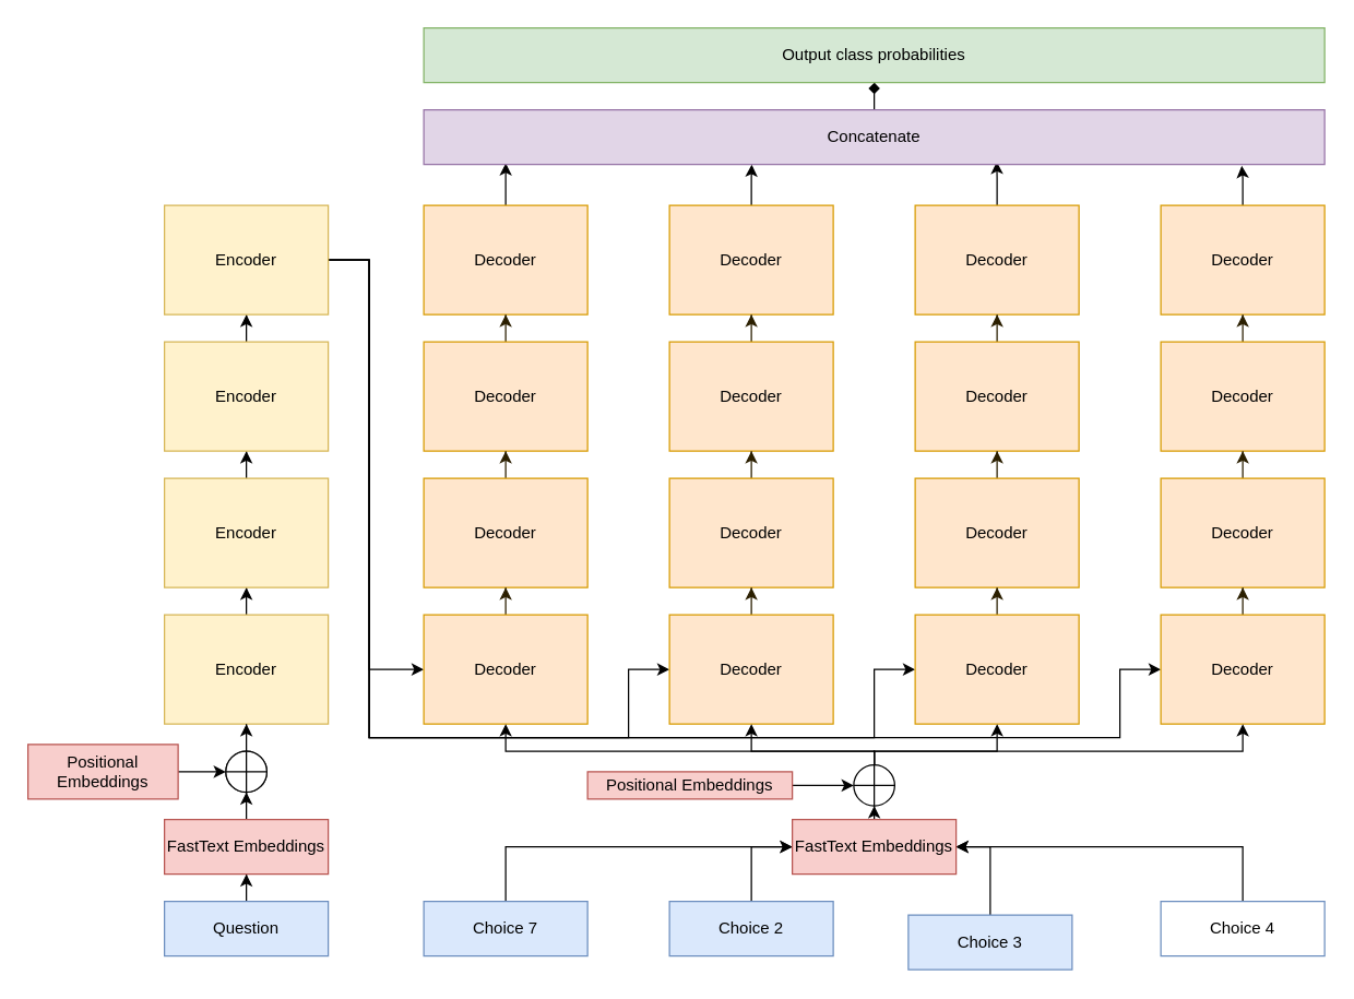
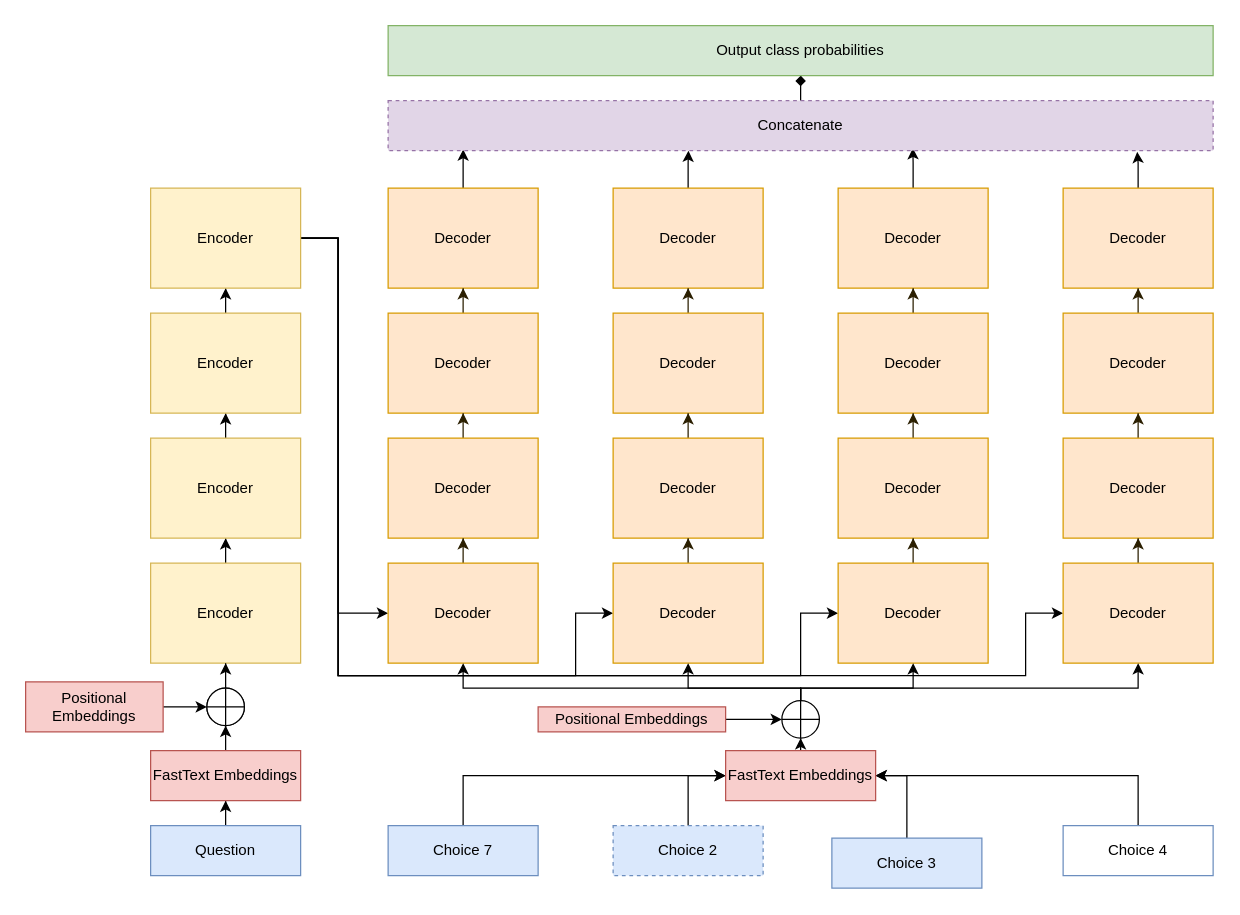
  <mxCell id="0" />
  <mxCell id="1" parent="0" />
  <mxCell id="2" style="edgeStyle=orthogonalEdgeStyle;rounded=0;orthogonalLoop=1;jettySize=auto;html=1;" edge="1" parent="1" source="3" target="5"><mxGeometry relative="1" as="geometry" /></mxCell>
  <mxCell id="3" value="Encoder" style="rounded=0;whiteSpace=wrap;html=1;fillColor=#fff2cc;strokeColor=#d6b656;" vertex="1" parent="1"><mxGeometry x="120" y="450" width="120" height="80" as="geometry" /></mxCell>
  <mxCell id="4" style="edgeStyle=orthogonalEdgeStyle;rounded=0;orthogonalLoop=1;jettySize=auto;html=1;" edge="1" parent="1" source="5" target="7"><mxGeometry relative="1" as="geometry" /></mxCell>
  <mxCell id="5" value="Encoder" style="rounded=0;whiteSpace=wrap;html=1;fillColor=#fff2cc;strokeColor=#d6b656;" vertex="1" parent="1"><mxGeometry x="120" y="350" width="120" height="80" as="geometry" /></mxCell>
  <mxCell id="6" style="edgeStyle=orthogonalEdgeStyle;rounded=0;orthogonalLoop=1;jettySize=auto;html=1;" edge="1" parent="1" source="7" target="12"><mxGeometry relative="1" as="geometry" /></mxCell>
  <mxCell id="7" value="Encoder" style="rounded=0;whiteSpace=wrap;html=1;fillColor=#fff2cc;strokeColor=#d6b656;" vertex="1" parent="1"><mxGeometry x="120" y="250" width="120" height="80" as="geometry" /></mxCell>
  <mxCell id="8" style="edgeStyle=orthogonalEdgeStyle;rounded=0;orthogonalLoop=1;jettySize=auto;html=1;entryX=0;entryY=0.5;entryDx=0;entryDy=0;" edge="1" parent="1" source="12" target="29"><mxGeometry relative="1" as="geometry"><Array as="points"><mxPoint x="270" y="190" /><mxPoint x="270" y="490" /></Array></mxGeometry></mxCell>
  <mxCell id="9" style="edgeStyle=orthogonalEdgeStyle;rounded=0;orthogonalLoop=1;jettySize=auto;html=1;entryX=0;entryY=0.5;entryDx=0;entryDy=0;" edge="1" parent="1" source="12" target="37"><mxGeometry relative="1" as="geometry"><Array as="points"><mxPoint x="270" y="190" /><mxPoint x="270" y="540" /><mxPoint x="460" y="540" /><mxPoint x="460" y="490" /></Array></mxGeometry></mxCell>
  <mxCell id="10" style="edgeStyle=orthogonalEdgeStyle;rounded=0;orthogonalLoop=1;jettySize=auto;html=1;entryX=0;entryY=0.5;entryDx=0;entryDy=0;" edge="1" parent="1" source="12" target="45"><mxGeometry relative="1" as="geometry"><Array as="points"><mxPoint x="270" y="190" /><mxPoint x="270" y="540" /><mxPoint x="640" y="540" /><mxPoint x="640" y="490" /></Array></mxGeometry></mxCell>
  <mxCell id="11" style="edgeStyle=orthogonalEdgeStyle;rounded=0;orthogonalLoop=1;jettySize=auto;html=1;entryX=0;entryY=0.5;entryDx=0;entryDy=0;" edge="1" parent="1" source="12" target="53"><mxGeometry relative="1" as="geometry"><Array as="points"><mxPoint x="270" y="190" /><mxPoint x="270" y="540" /><mxPoint x="820" y="540" /><mxPoint x="820" y="490" /></Array></mxGeometry></mxCell>
  <mxCell id="12" value="Encoder" style="rounded=0;whiteSpace=wrap;html=1;fillColor=#fff2cc;strokeColor=#d6b656;" vertex="1" parent="1"><mxGeometry x="120" y="150" width="120" height="80" as="geometry" /></mxCell>
  <mxCell id="13" style="edgeStyle=orthogonalEdgeStyle;rounded=0;orthogonalLoop=1;jettySize=auto;html=1;" edge="1" parent="1" source="14" target="16"><mxGeometry relative="1" as="geometry" /></mxCell>
  <mxCell id="14" value="Question" style="rounded=0;whiteSpace=wrap;html=1;fillColor=#dae8fc;strokeColor=#6c8ebf;" vertex="1" parent="1"><mxGeometry x="120" y="660" width="120" height="40" as="geometry" /></mxCell>
  <mxCell id="15" style="edgeStyle=orthogonalEdgeStyle;rounded=0;orthogonalLoop=1;jettySize=auto;html=1;entryX=0.5;entryY=1;entryDx=0;entryDy=0;" edge="1" parent="1" source="16" target="20"><mxGeometry relative="1" as="geometry" /></mxCell>
  <mxCell id="16" value="FastText Embeddings" style="rounded=0;whiteSpace=wrap;html=1;fillColor=#f8cecc;strokeColor=#b85450;" vertex="1" parent="1"><mxGeometry x="120" y="600" width="120" height="40" as="geometry" /></mxCell>
  <mxCell id="17" style="edgeStyle=orthogonalEdgeStyle;rounded=0;orthogonalLoop=1;jettySize=auto;html=1;entryX=0;entryY=0.5;entryDx=0;entryDy=0;" edge="1" parent="1" source="18" target="21"><mxGeometry relative="1" as="geometry" /></mxCell>
  <mxCell id="18" value="Positional Embeddings" style="text;html=1;align=center;verticalAlign=middle;whiteSpace=wrap;rounded=0;fillColor=#f8cecc;strokeColor=#b85450;" vertex="1" parent="1"><mxGeometry x="20" y="545" width="110" height="40" as="geometry" /></mxCell>
  <mxCell id="19" style="edgeStyle=orthogonalEdgeStyle;rounded=0;orthogonalLoop=1;jettySize=auto;html=1;" edge="1" parent="1" source="20" target="3"><mxGeometry relative="1" as="geometry" /></mxCell>
  <mxCell id="20" value="" style="shape=orEllipse;perimeter=ellipsePerimeter;whiteSpace=wrap;html=1;backgroundOutline=1;" vertex="1" parent="1"><mxGeometry x="165" y="550" width="30" height="30" as="geometry" /></mxCell>
  <mxCell id="21" value="" style="shape=orEllipse;perimeter=ellipsePerimeter;whiteSpace=wrap;html=1;backgroundOutline=1;" vertex="1" parent="1"><mxGeometry x="165" y="550" width="30" height="30" as="geometry" /></mxCell>
  <mxCell id="22" style="edgeStyle=orthogonalEdgeStyle;rounded=0;orthogonalLoop=1;jettySize=auto;html=1;entryX=0.091;entryY=0.975;entryDx=0;entryDy=0;entryPerimeter=0;" edge="1" parent="1" source="23" target="72"><mxGeometry relative="1" as="geometry" /></mxCell>
  <mxCell id="23" value="Decoder" style="rounded=0;whiteSpace=wrap;html=1;fillColor=#ffe6cc;strokeColor=#d79b00;" vertex="1" parent="1"><mxGeometry x="310" y="150" width="120" height="80" as="geometry" /></mxCell>
  <mxCell id="24" style="edgeStyle=orthogonalEdgeStyle;rounded=0;orthogonalLoop=1;jettySize=auto;html=1;fillColor=#ffe6cc;strokeColor=#2B1F00;" edge="1" parent="1" source="25" target="23"><mxGeometry relative="1" as="geometry" /></mxCell>
  <mxCell id="25" value="Decoder" style="rounded=0;whiteSpace=wrap;html=1;fillColor=#ffe6cc;strokeColor=#d79b00;" vertex="1" parent="1"><mxGeometry x="310" y="250" width="120" height="80" as="geometry" /></mxCell>
  <mxCell id="26" style="edgeStyle=orthogonalEdgeStyle;rounded=0;orthogonalLoop=1;jettySize=auto;html=1;fillColor=#ffe6cc;strokeColor=#2B1F00;" edge="1" parent="1" source="27" target="25"><mxGeometry relative="1" as="geometry" /></mxCell>
  <mxCell id="27" value="Decoder" style="rounded=0;whiteSpace=wrap;html=1;fillColor=#ffe6cc;strokeColor=#d79b00;" vertex="1" parent="1"><mxGeometry x="310" y="350" width="120" height="80" as="geometry" /></mxCell>
  <mxCell id="28" style="edgeStyle=orthogonalEdgeStyle;rounded=0;orthogonalLoop=1;jettySize=auto;html=1;entryX=0.5;entryY=1;entryDx=0;entryDy=0;fillColor=#ffe6cc;strokeColor=#2B1F00;" edge="1" parent="1" source="29" target="27"><mxGeometry relative="1" as="geometry" /></mxCell>
  <mxCell id="29" value="Decoder" style="rounded=0;whiteSpace=wrap;html=1;fillColor=#ffe6cc;strokeColor=#d79b00;" vertex="1" parent="1"><mxGeometry x="310" y="450" width="120" height="80" as="geometry" /></mxCell>
  <mxCell id="30" style="edgeStyle=orthogonalEdgeStyle;rounded=0;orthogonalLoop=1;jettySize=auto;html=1;entryX=0.364;entryY=1;entryDx=0;entryDy=0;entryPerimeter=0;" edge="1" parent="1" source="31" target="72"><mxGeometry relative="1" as="geometry" /></mxCell>
  <mxCell id="31" value="Decoder" style="rounded=0;whiteSpace=wrap;html=1;fillColor=#ffe6cc;strokeColor=#d79b00;" vertex="1" parent="1"><mxGeometry x="490" y="150" width="120" height="80" as="geometry" /></mxCell>
  <mxCell id="32" style="edgeStyle=orthogonalEdgeStyle;rounded=0;orthogonalLoop=1;jettySize=auto;html=1;fillColor=#ffe6cc;strokeColor=#2B1F00;" edge="1" parent="1" source="33" target="31"><mxGeometry relative="1" as="geometry" /></mxCell>
  <mxCell id="33" value="Decoder" style="rounded=0;whiteSpace=wrap;html=1;fillColor=#ffe6cc;strokeColor=#d79b00;" vertex="1" parent="1"><mxGeometry x="490" y="250" width="120" height="80" as="geometry" /></mxCell>
  <mxCell id="34" style="edgeStyle=orthogonalEdgeStyle;rounded=0;orthogonalLoop=1;jettySize=auto;html=1;fillColor=#ffe6cc;strokeColor=#2B1F00;" edge="1" parent="1" source="35" target="33"><mxGeometry relative="1" as="geometry" /></mxCell>
  <mxCell id="35" value="Decoder" style="rounded=0;whiteSpace=wrap;html=1;fillColor=#ffe6cc;strokeColor=#d79b00;" vertex="1" parent="1"><mxGeometry x="490" y="350" width="120" height="80" as="geometry" /></mxCell>
  <mxCell id="36" style="edgeStyle=orthogonalEdgeStyle;rounded=0;orthogonalLoop=1;jettySize=auto;html=1;entryX=0.5;entryY=1;entryDx=0;entryDy=0;fillColor=#ffe6cc;strokeColor=#2B1F00;" edge="1" parent="1" source="37" target="35"><mxGeometry relative="1" as="geometry" /></mxCell>
  <mxCell id="37" value="Decoder" style="rounded=0;whiteSpace=wrap;html=1;fillColor=#ffe6cc;strokeColor=#d79b00;" vertex="1" parent="1"><mxGeometry x="490" y="450" width="120" height="80" as="geometry" /></mxCell>
  <mxCell id="38" style="edgeStyle=orthogonalEdgeStyle;rounded=0;orthogonalLoop=1;jettySize=auto;html=1;entryX=0.636;entryY=0.95;entryDx=0;entryDy=0;entryPerimeter=0;" edge="1" parent="1" source="39" target="72"><mxGeometry relative="1" as="geometry" /></mxCell>
  <mxCell id="39" value="Decoder" style="rounded=0;whiteSpace=wrap;html=1;fillColor=#ffe6cc;strokeColor=#d79b00;" vertex="1" parent="1"><mxGeometry x="670" y="150" width="120" height="80" as="geometry" /></mxCell>
  <mxCell id="40" style="edgeStyle=orthogonalEdgeStyle;rounded=0;orthogonalLoop=1;jettySize=auto;html=1;fillColor=#ffe6cc;strokeColor=#2B1F00;" edge="1" parent="1" source="41" target="39"><mxGeometry relative="1" as="geometry" /></mxCell>
  <mxCell id="41" value="Decoder" style="rounded=0;whiteSpace=wrap;html=1;fillColor=#ffe6cc;strokeColor=#d79b00;" vertex="1" parent="1"><mxGeometry x="670" y="250" width="120" height="80" as="geometry" /></mxCell>
  <mxCell id="42" style="edgeStyle=orthogonalEdgeStyle;rounded=0;orthogonalLoop=1;jettySize=auto;html=1;fillColor=#ffe6cc;strokeColor=#2B1F00;" edge="1" parent="1" source="43" target="41"><mxGeometry relative="1" as="geometry" /></mxCell>
  <mxCell id="43" value="Decoder" style="rounded=0;whiteSpace=wrap;html=1;fillColor=#ffe6cc;strokeColor=#d79b00;" vertex="1" parent="1"><mxGeometry x="670" y="350" width="120" height="80" as="geometry" /></mxCell>
  <mxCell id="44" style="edgeStyle=orthogonalEdgeStyle;rounded=0;orthogonalLoop=1;jettySize=auto;html=1;entryX=0.5;entryY=1;entryDx=0;entryDy=0;fillColor=#ffe6cc;strokeColor=#2B1F00;" edge="1" parent="1" source="45" target="43"><mxGeometry relative="1" as="geometry" /></mxCell>
  <mxCell id="45" value="Decoder" style="rounded=0;whiteSpace=wrap;html=1;fillColor=#ffe6cc;strokeColor=#d79b00;" vertex="1" parent="1"><mxGeometry x="670" y="450" width="120" height="80" as="geometry" /></mxCell>
  <mxCell id="46" style="edgeStyle=orthogonalEdgeStyle;rounded=0;orthogonalLoop=1;jettySize=auto;html=1;entryX=0.908;entryY=1.025;entryDx=0;entryDy=0;entryPerimeter=0;" edge="1" parent="1" source="47" target="72"><mxGeometry relative="1" as="geometry"><mxPoint x="910" y="120" as="targetPoint" /></mxGeometry></mxCell>
  <mxCell id="47" value="Decoder" style="rounded=0;whiteSpace=wrap;html=1;fillColor=#ffe6cc;strokeColor=#d79b00;" vertex="1" parent="1"><mxGeometry x="850" y="150" width="120" height="80" as="geometry" /></mxCell>
  <mxCell id="48" style="edgeStyle=orthogonalEdgeStyle;rounded=0;orthogonalLoop=1;jettySize=auto;html=1;fillColor=#ffe6cc;strokeColor=#2B1F00;" edge="1" parent="1" source="49" target="47"><mxGeometry relative="1" as="geometry" /></mxCell>
  <mxCell id="49" value="Decoder" style="rounded=0;whiteSpace=wrap;html=1;fillColor=#ffe6cc;strokeColor=#d79b00;" vertex="1" parent="1"><mxGeometry x="850" y="250" width="120" height="80" as="geometry" /></mxCell>
  <mxCell id="50" style="edgeStyle=orthogonalEdgeStyle;rounded=0;orthogonalLoop=1;jettySize=auto;html=1;fillColor=#ffe6cc;strokeColor=#2B1F00;" edge="1" parent="1" source="51" target="49"><mxGeometry relative="1" as="geometry" /></mxCell>
  <mxCell id="51" value="Decoder" style="rounded=0;whiteSpace=wrap;html=1;fillColor=#ffe6cc;strokeColor=#d79b00;" vertex="1" parent="1"><mxGeometry x="850" y="350" width="120" height="80" as="geometry" /></mxCell>
  <mxCell id="52" style="edgeStyle=orthogonalEdgeStyle;rounded=0;orthogonalLoop=1;jettySize=auto;html=1;entryX=0.5;entryY=1;entryDx=0;entryDy=0;fillColor=#ffe6cc;strokeColor=#2B1F00;" edge="1" parent="1" source="53" target="51"><mxGeometry relative="1" as="geometry" /></mxCell>
  <mxCell id="53" value="Decoder" style="rounded=0;whiteSpace=wrap;html=1;fillColor=#ffe6cc;strokeColor=#d79b00;" vertex="1" parent="1"><mxGeometry x="850" y="450" width="120" height="80" as="geometry" /></mxCell>
  <mxCell id="54" style="edgeStyle=orthogonalEdgeStyle;rounded=0;orthogonalLoop=1;jettySize=auto;html=1;" edge="1" parent="1" source="55" target="63"><mxGeometry relative="1" as="geometry"><Array as="points"><mxPoint x="370" y="620" /></Array></mxGeometry></mxCell>
  <mxCell id="55" value="Choice 7" style="rounded=0;whiteSpace=wrap;html=1;fillColor=#dae8fc;strokeColor=#6c8ebf;" vertex="1" parent="1"><mxGeometry x="310" y="660" width="120" height="40" as="geometry" /></mxCell>
  <mxCell id="56" style="edgeStyle=orthogonalEdgeStyle;rounded=0;orthogonalLoop=1;jettySize=auto;html=1;entryX=0;entryY=0.5;entryDx=0;entryDy=0;" edge="1" parent="1" source="57" target="63"><mxGeometry relative="1" as="geometry" /></mxCell>
- <mxCell id="57" value="Choice 2" style="rounded=0;whiteSpace=wrap;html=1;fillColor=#dae8fc;strokeColor=#6c8ebf;" vertex="1" parent="1"><mxGeometry x="490" y="660" width="120" height="40" as="geometry" /></mxCell>
+ <mxCell id="57" value="Choice 2" style="rounded=0;whiteSpace=wrap;html=1;fillColor=#dae8fc;strokeColor=#6c8ebf;dashed=1;" vertex="1" parent="1"><mxGeometry x="490" y="660" width="120" height="40" as="geometry" /></mxCell>
  <mxCell id="58" style="edgeStyle=orthogonalEdgeStyle;rounded=0;orthogonalLoop=1;jettySize=auto;html=1;entryX=1;entryY=0.5;entryDx=0;entryDy=0;" edge="1" parent="1" source="59" target="63"><mxGeometry relative="1" as="geometry" /></mxCell>
  <mxCell id="59" value="Choice 3" style="rounded=0;whiteSpace=wrap;html=1;fillColor=#dae8fc;strokeColor=#6c8ebf;" vertex="1" parent="1"><mxGeometry x="665" y="670" width="120" height="40" as="geometry" /></mxCell>
  <mxCell id="60" style="edgeStyle=orthogonalEdgeStyle;rounded=0;orthogonalLoop=1;jettySize=auto;html=1;entryX=1;entryY=0.5;entryDx=0;entryDy=0;" edge="1" parent="1" source="61" target="63"><mxGeometry relative="1" as="geometry"><Array as="points"><mxPoint x="910" y="620" /></Array></mxGeometry></mxCell>
  <mxCell id="61" value="&lt;div&gt;Choice 4&lt;/div&gt;" style="rounded=0;whiteSpace=wrap;html=1;fillColor=#ffffff;strokeColor=#6c8ebf;" vertex="1" parent="1"><mxGeometry x="850" y="660" width="120" height="40" as="geometry" /></mxCell>
  <mxCell id="62" style="edgeStyle=orthogonalEdgeStyle;rounded=0;orthogonalLoop=1;jettySize=auto;html=1;entryX=0.5;entryY=1;entryDx=0;entryDy=0;" edge="1" parent="1" source="63" target="68"><mxGeometry relative="1" as="geometry" /></mxCell>
  <mxCell id="63" value="FastText Embeddings" style="rounded=0;whiteSpace=wrap;html=1;fillColor=#f8cecc;strokeColor=#b85450;" vertex="1" parent="1"><mxGeometry x="580" y="600" width="120" height="40" as="geometry" /></mxCell>
  <mxCell id="64" style="edgeStyle=orthogonalEdgeStyle;rounded=0;orthogonalLoop=1;jettySize=auto;html=1;entryX=0.5;entryY=1;entryDx=0;entryDy=0;" edge="1" parent="1" source="68" target="29"><mxGeometry relative="1" as="geometry"><Array as="points"><mxPoint x="640" y="550" /><mxPoint x="370" y="550" /></Array></mxGeometry></mxCell>
  <mxCell id="65" style="edgeStyle=orthogonalEdgeStyle;rounded=0;orthogonalLoop=1;jettySize=auto;html=1;entryX=0.5;entryY=1;entryDx=0;entryDy=0;" edge="1" parent="1" source="68" target="37"><mxGeometry relative="1" as="geometry"><Array as="points"><mxPoint x="640" y="550" /><mxPoint x="550" y="550" /></Array></mxGeometry></mxCell>
  <mxCell id="66" style="edgeStyle=orthogonalEdgeStyle;rounded=0;orthogonalLoop=1;jettySize=auto;html=1;entryX=0.5;entryY=1;entryDx=0;entryDy=0;" edge="1" parent="1" source="68" target="45"><mxGeometry relative="1" as="geometry"><Array as="points"><mxPoint x="640" y="550" /><mxPoint x="730" y="550" /></Array></mxGeometry></mxCell>
  <mxCell id="67" style="edgeStyle=orthogonalEdgeStyle;rounded=0;orthogonalLoop=1;jettySize=auto;html=1;entryX=0.5;entryY=1;entryDx=0;entryDy=0;" edge="1" parent="1" source="68" target="53"><mxGeometry relative="1" as="geometry"><Array as="points"><mxPoint x="640" y="550" /><mxPoint x="910" y="550" /></Array></mxGeometry></mxCell>
  <mxCell id="68" value="" style="shape=orEllipse;perimeter=ellipsePerimeter;whiteSpace=wrap;html=1;backgroundOutline=1;" vertex="1" parent="1"><mxGeometry x="625" y="560" width="30" height="30" as="geometry" /></mxCell>
  <mxCell id="69" style="edgeStyle=orthogonalEdgeStyle;rounded=0;orthogonalLoop=1;jettySize=auto;html=1;entryX=0;entryY=0.5;entryDx=0;entryDy=0;" edge="1" parent="1" source="70" target="68"><mxGeometry relative="1" as="geometry" /></mxCell>
  <mxCell id="70" value="Positional Embeddings" style="text;html=1;align=center;verticalAlign=middle;whiteSpace=wrap;rounded=0;fillColor=#f8cecc;strokeColor=#b85450;" vertex="1" parent="1"><mxGeometry x="430" y="565" width="150" height="20" as="geometry" /></mxCell>
  <mxCell id="71" style="edgeStyle=orthogonalEdgeStyle;rounded=0;orthogonalLoop=1;jettySize=auto;html=1;entryX=0.5;entryY=1;entryDx=0;entryDy=0;endArrow=diamond;" edge="1" parent="1" source="72" target="73"><mxGeometry relative="1" as="geometry" /></mxCell>
- <mxCell id="72" value="Concatenate" style="rounded=0;whiteSpace=wrap;html=1;fillColor=#e1d5e7;strokeColor=#9673a6;" vertex="1" parent="1"><mxGeometry x="310" y="80" width="660" height="40" as="geometry" /></mxCell>
+ <mxCell id="72" value="Concatenate" style="rounded=0;whiteSpace=wrap;html=1;fillColor=#e1d5e7;strokeColor=#9673a6;dashed=1;" vertex="1" parent="1"><mxGeometry x="310" y="80" width="660" height="40" as="geometry" /></mxCell>
  <mxCell id="73" value="Output class probabilities" style="rounded=0;whiteSpace=wrap;html=1;fillColor=#d5e8d4;strokeColor=#82b366;" vertex="1" parent="1"><mxGeometry x="310" y="20" width="660" height="40" as="geometry" /></mxCell>
